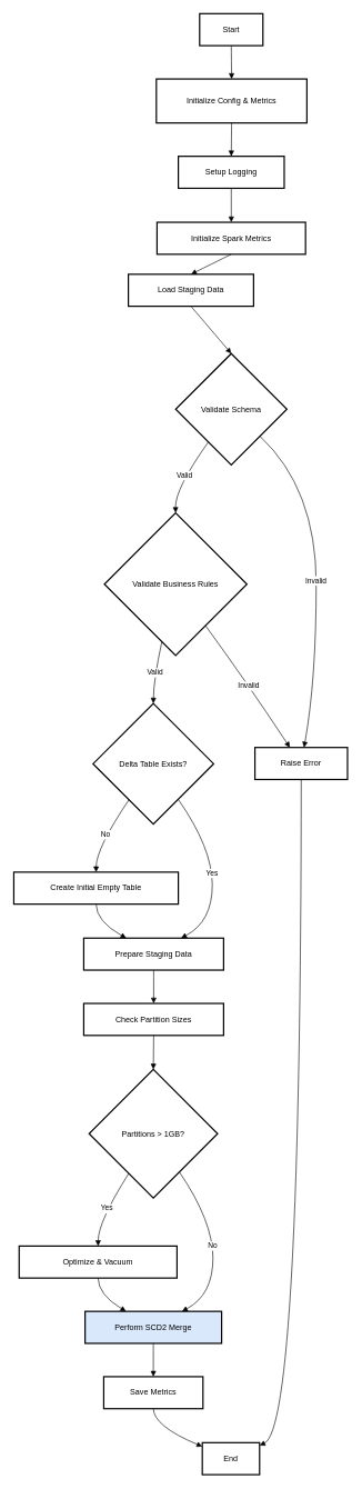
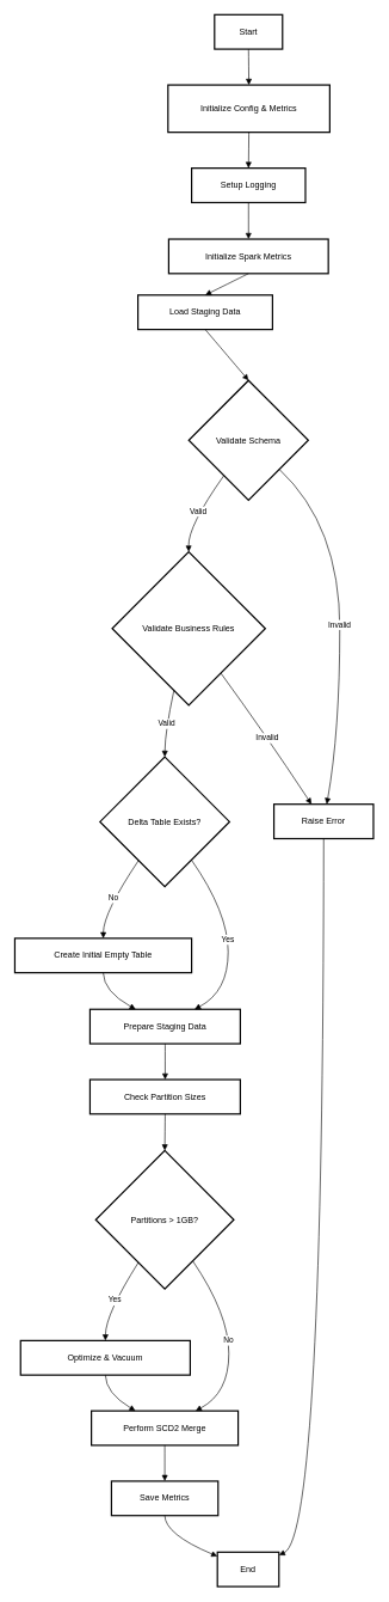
  <mxCell id="0" />
  <mxCell id="1" parent="0" />
  <mxCell id="2" value="Start" style="whiteSpace=wrap;strokeWidth=2;" vertex="1" parent="1"><mxGeometry x="299" y="20" width="95" height="48" as="geometry" /></mxCell>
  <mxCell id="3" value="Initialize Config &amp; Metrics" style="whiteSpace=wrap;strokeWidth=2;" vertex="1" parent="1"><mxGeometry x="234" y="118" width="226" height="66" as="geometry" /></mxCell>
  <mxCell id="4" value="Setup Logging" style="whiteSpace=wrap;strokeWidth=2;" vertex="1" parent="1"><mxGeometry x="267" y="234" width="159" height="48" as="geometry" /></mxCell>
  <mxCell id="5" value="Initialize Spark Metrics" style="whiteSpace=wrap;strokeWidth=2;" vertex="1" parent="1"><mxGeometry x="235" y="333" width="223" height="48" as="geometry" /></mxCell>
  <mxCell id="6" value="Load Staging Data" style="whiteSpace=wrap;strokeWidth=2;" vertex="1" parent="1"><mxGeometry x="192" y="411" width="188" height="48" as="geometry" /></mxCell>
  <mxCell id="7" value="Validate Schema" style="rhombus;strokeWidth=2;whiteSpace=wrap;" vertex="1" parent="1"><mxGeometry x="263" y="530" width="167" height="167" as="geometry" /></mxCell>
  <mxCell id="8" value="Validate Business Rules" style="rhombus;strokeWidth=2;whiteSpace=wrap;" vertex="1" parent="1"><mxGeometry x="156" y="769" width="214" height="214" as="geometry" /></mxCell>
  <mxCell id="9" value="Raise Error" style="whiteSpace=wrap;strokeWidth=2;" vertex="1" parent="1"><mxGeometry x="382" y="1121" width="139" height="48" as="geometry" /></mxCell>
  <mxCell id="10" value="Delta Table Exists?" style="rhombus;strokeWidth=2;whiteSpace=wrap;" vertex="1" parent="1"><mxGeometry x="139" y="1055" width="181" height="181" as="geometry" /></mxCell>
  <mxCell id="11" value="Create Initial Empty Table" style="whiteSpace=wrap;strokeWidth=2;" vertex="1" parent="1"><mxGeometry x="20" y="1308" width="247" height="48" as="geometry" /></mxCell>
  <mxCell id="12" value="Prepare Staging Data" style="whiteSpace=wrap;strokeWidth=2;" vertex="1" parent="1"><mxGeometry x="125" y="1407" width="210" height="48" as="geometry" /></mxCell>
  <mxCell id="13" value="Check Partition Sizes" style="whiteSpace=wrap;strokeWidth=2;" vertex="1" parent="1"><mxGeometry x="125" y="1505" width="210" height="48" as="geometry" /></mxCell>
  <mxCell id="14" value="Partitions &gt; 1GB?" style="rhombus;strokeWidth=2;whiteSpace=wrap;" vertex="1" parent="1"><mxGeometry x="133" y="1604" width="193" height="193" as="geometry" /></mxCell>
  <mxCell id="15" value="Optimize &amp; Vacuum" style="whiteSpace=wrap;strokeWidth=2;" vertex="1" parent="1"><mxGeometry x="28" y="1869" width="237" height="48" as="geometry" /></mxCell>
- <mxCell id="16" value="Perform SCD2 Merge" style="whiteSpace=wrap;strokeWidth=2;fillColor=#dae8fc;" vertex="1" parent="1"><mxGeometry x="127" y="1967" width="205" height="48" as="geometry" /></mxCell>
+ <mxCell id="16" value="Perform SCD2 Merge" style="whiteSpace=wrap;strokeWidth=2;" vertex="1" parent="1"><mxGeometry x="127" y="1967" width="205" height="48" as="geometry" /></mxCell>
  <mxCell id="17" value="Save Metrics" style="whiteSpace=wrap;strokeWidth=2;" vertex="1" parent="1"><mxGeometry x="155" y="2065" width="149" height="48" as="geometry" /></mxCell>
  <mxCell id="18" value="End" style="whiteSpace=wrap;strokeWidth=2;" vertex="1" parent="1"><mxGeometry x="303" y="2164" width="86" height="48" as="geometry" /></mxCell>
  <mxCell id="19" value="" style="curved=1;startArrow=none;endArrow=block;exitX=0.5;exitY=1.01;entryX=0.5;entryY=0.01;rounded=0;" edge="1" parent="1" source="2" target="3"><mxGeometry relative="1" as="geometry"><Array as="points" /></mxGeometry></mxCell>
  <mxCell id="20" value="" style="curved=1;startArrow=none;endArrow=block;exitX=0.5;exitY=1.01;entryX=0.5;entryY=0.01;rounded=0;" edge="1" parent="1" source="3" target="4"><mxGeometry relative="1" as="geometry"><Array as="points" /></mxGeometry></mxCell>
  <mxCell id="21" value="" style="curved=1;startArrow=none;endArrow=block;exitX=0.5;exitY=1.02;entryX=0.5;entryY=0;rounded=0;" edge="1" parent="1" source="4" target="5"><mxGeometry relative="1" as="geometry"><Array as="points" /></mxGeometry></mxCell>
  <mxCell id="22" value="" style="curved=1;startArrow=none;endArrow=block;exitX=0.5;exitY=1;entryX=0.5;entryY=0;rounded=0;" edge="1" parent="1" source="5" target="6"><mxGeometry relative="1" as="geometry"><Array as="points" /></mxGeometry></mxCell>
  <mxCell id="23" value="" style="curved=1;startArrow=none;endArrow=block;exitX=0.5;exitY=1.01;entryX=0.5;entryY=0;rounded=0;" edge="1" parent="1" source="6" target="7"><mxGeometry relative="1" as="geometry"><Array as="points" /></mxGeometry></mxCell>
  <mxCell id="24" value="Valid" style="curved=1;startArrow=none;endArrow=block;exitX=0.15;exitY=1;entryX=0.5;entryY=0;rounded=0;" edge="1" parent="1" source="7" target="8"><mxGeometry relative="1" as="geometry"><Array as="points"><mxPoint x="262" y="733" /></Array></mxGeometry></mxCell>
  <mxCell id="25" value="Invalid" style="curved=1;startArrow=none;endArrow=block;exitX=1;exitY=0.97;entryX=0.53;entryY=0.01;rounded=0;" edge="1" parent="1" source="7" target="9"><mxGeometry relative="1" as="geometry"><Array as="points"><mxPoint x="474" y="733" /><mxPoint x="474" y="1019" /></Array></mxGeometry></mxCell>
  <mxCell id="26" value="Valid" style="curved=1;startArrow=none;endArrow=block;exitX=0.38;exitY=1;entryX=0.5;entryY=0;rounded=0;" edge="1" parent="1" source="8" target="10"><mxGeometry relative="1" as="geometry"><Array as="points"><mxPoint x="230" y="1019" /></Array></mxGeometry></mxCell>
  <mxCell id="27" value="Invalid" style="curved=1;startArrow=none;endArrow=block;exitX=0.86;exitY=1;entryX=0.38;entryY=0.01;rounded=0;" edge="1" parent="1" source="8" target="9"><mxGeometry relative="1" as="geometry"><Array as="points"><mxPoint x="367" y="1019" /></Array></mxGeometry></mxCell>
  <mxCell id="28" value="No" style="curved=1;startArrow=none;endArrow=block;exitX=0.16;exitY=1;entryX=0.5;entryY=0.01;rounded=0;" edge="1" parent="1" source="10" target="11"><mxGeometry relative="1" as="geometry"><Array as="points"><mxPoint x="144" y="1272" /></Array></mxGeometry></mxCell>
  <mxCell id="29" value="Yes" style="curved=1;startArrow=none;endArrow=block;exitX=0.85;exitY=1;entryX=0.7;entryY=-0.01;rounded=0;" edge="1" parent="1" source="10" target="12"><mxGeometry relative="1" as="geometry"><Array as="points"><mxPoint x="318" y="1272" /><mxPoint x="318" y="1382" /></Array></mxGeometry></mxCell>
  <mxCell id="30" value="" style="curved=1;startArrow=none;endArrow=block;exitX=0.5;exitY=1.02;entryX=0.3;entryY=-0.01;rounded=0;" edge="1" parent="1" source="11" target="12"><mxGeometry relative="1" as="geometry"><Array as="points"><mxPoint x="144" y="1382" /></Array></mxGeometry></mxCell>
  <mxCell id="31" value="" style="curved=1;startArrow=none;endArrow=block;exitX=0.5;exitY=1;entryX=0.5;entryY=0;rounded=0;" edge="1" parent="1" source="12" target="13"><mxGeometry relative="1" as="geometry"><Array as="points" /></mxGeometry></mxCell>
  <mxCell id="32" value="" style="curved=1;startArrow=none;endArrow=block;exitX=0.5;exitY=1.01;entryX=0.5;entryY=0;rounded=0;" edge="1" parent="1" source="13" target="14"><mxGeometry relative="1" as="geometry"><Array as="points" /></mxGeometry></mxCell>
  <mxCell id="33" value="Yes" style="curved=1;startArrow=none;endArrow=block;exitX=0.19;exitY=1;entryX=0.5;entryY=-0.01;rounded=0;" edge="1" parent="1" source="14" target="15"><mxGeometry relative="1" as="geometry"><Array as="points"><mxPoint x="147" y="1832" /></Array></mxGeometry></mxCell>
  <mxCell id="34" value="No" style="curved=1;startArrow=none;endArrow=block;exitX=0.84;exitY=1;entryX=0.71;entryY=0;rounded=0;" edge="1" parent="1" source="14" target="16"><mxGeometry relative="1" as="geometry"><Array as="points"><mxPoint x="319" y="1832" /><mxPoint x="319" y="1942" /></Array></mxGeometry></mxCell>
  <mxCell id="35" value="" style="curved=1;startArrow=none;endArrow=block;exitX=0.5;exitY=1;entryX=0.3;entryY=0;rounded=0;" edge="1" parent="1" source="15" target="16"><mxGeometry relative="1" as="geometry"><Array as="points"><mxPoint x="147" y="1942" /></Array></mxGeometry></mxCell>
  <mxCell id="36" value="" style="curved=1;startArrow=none;endArrow=block;exitX=0.5;exitY=1.01;entryX=0.5;entryY=0.01;rounded=0;" edge="1" parent="1" source="16" target="17"><mxGeometry relative="1" as="geometry"><Array as="points" /></mxGeometry></mxCell>
  <mxCell id="37" value="" style="curved=1;startArrow=none;endArrow=block;exitX=0.5;exitY=1.02;entryX=0;entryY=0.12;rounded=0;" edge="1" parent="1" source="17" target="18"><mxGeometry relative="1" as="geometry"><Array as="points"><mxPoint x="230" y="2139" /></Array></mxGeometry></mxCell>
  <mxCell id="38" value="" style="curved=1;startArrow=none;endArrow=block;exitX=0.5;exitY=1.02;entryX=1.01;entryY=0.08;rounded=0;" edge="1" parent="1" source="9" target="18"><mxGeometry relative="1" as="geometry"><Array as="points"><mxPoint x="451" y="2139" /></Array></mxGeometry></mxCell>
